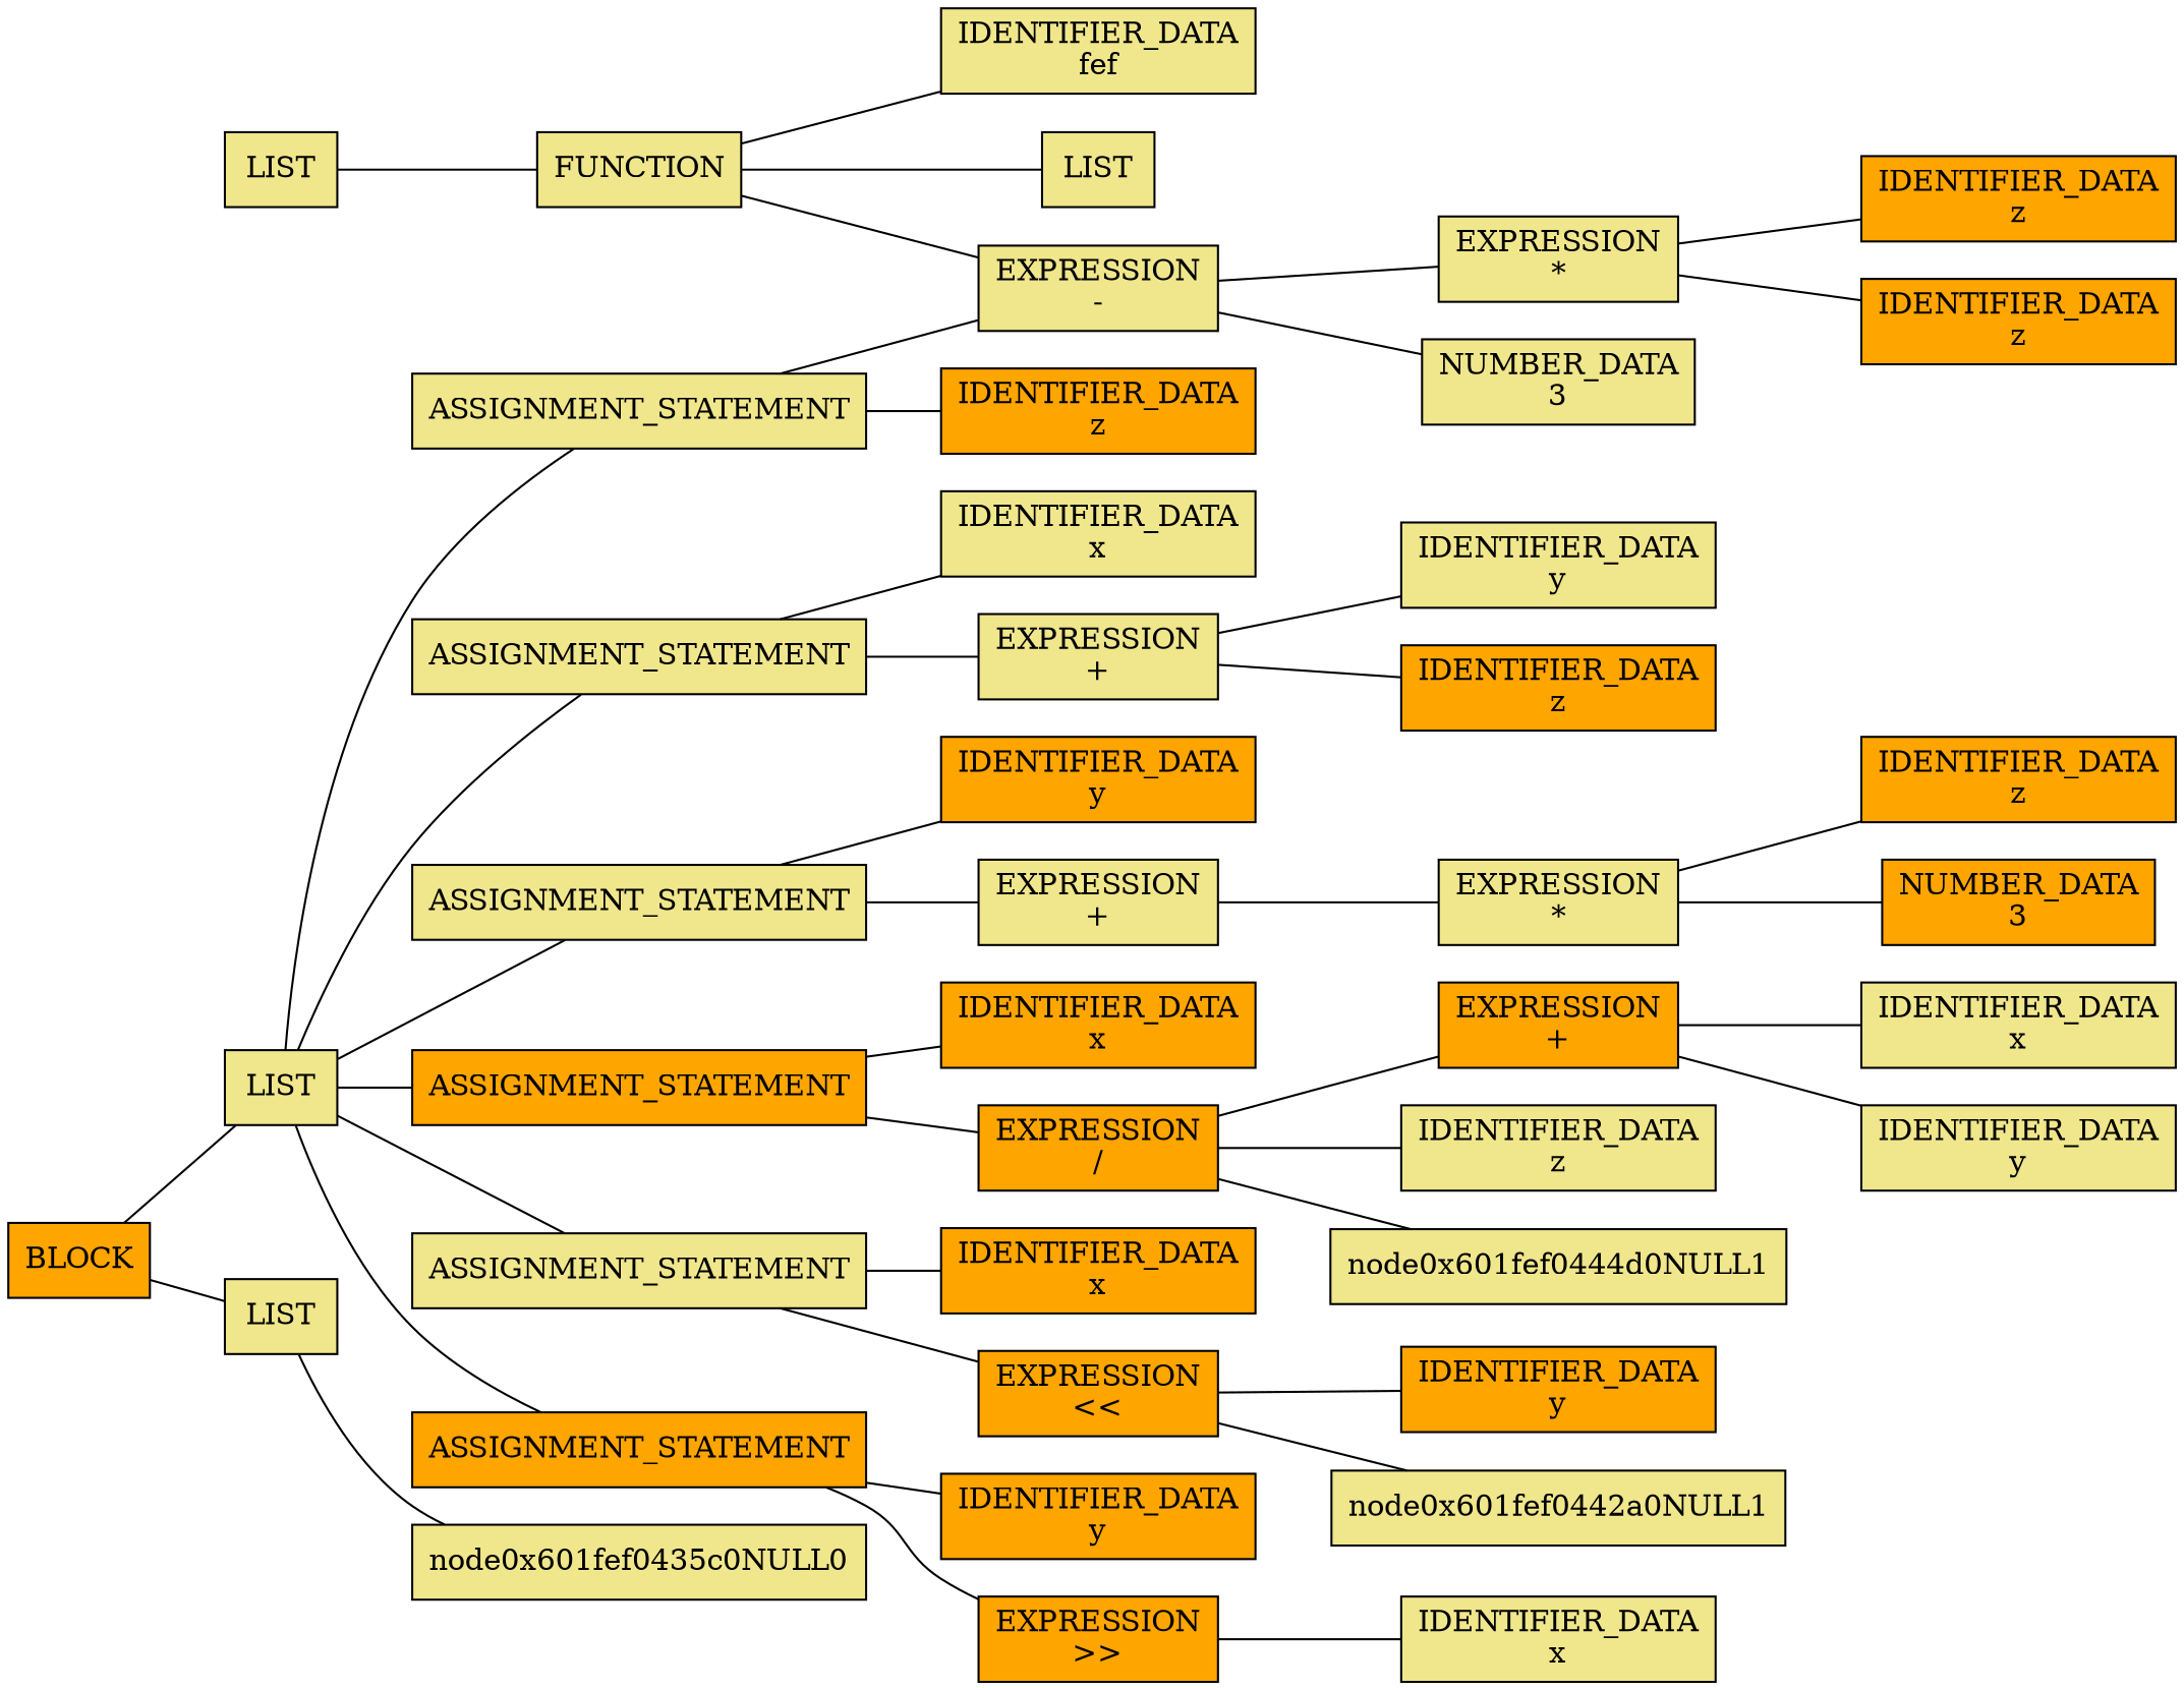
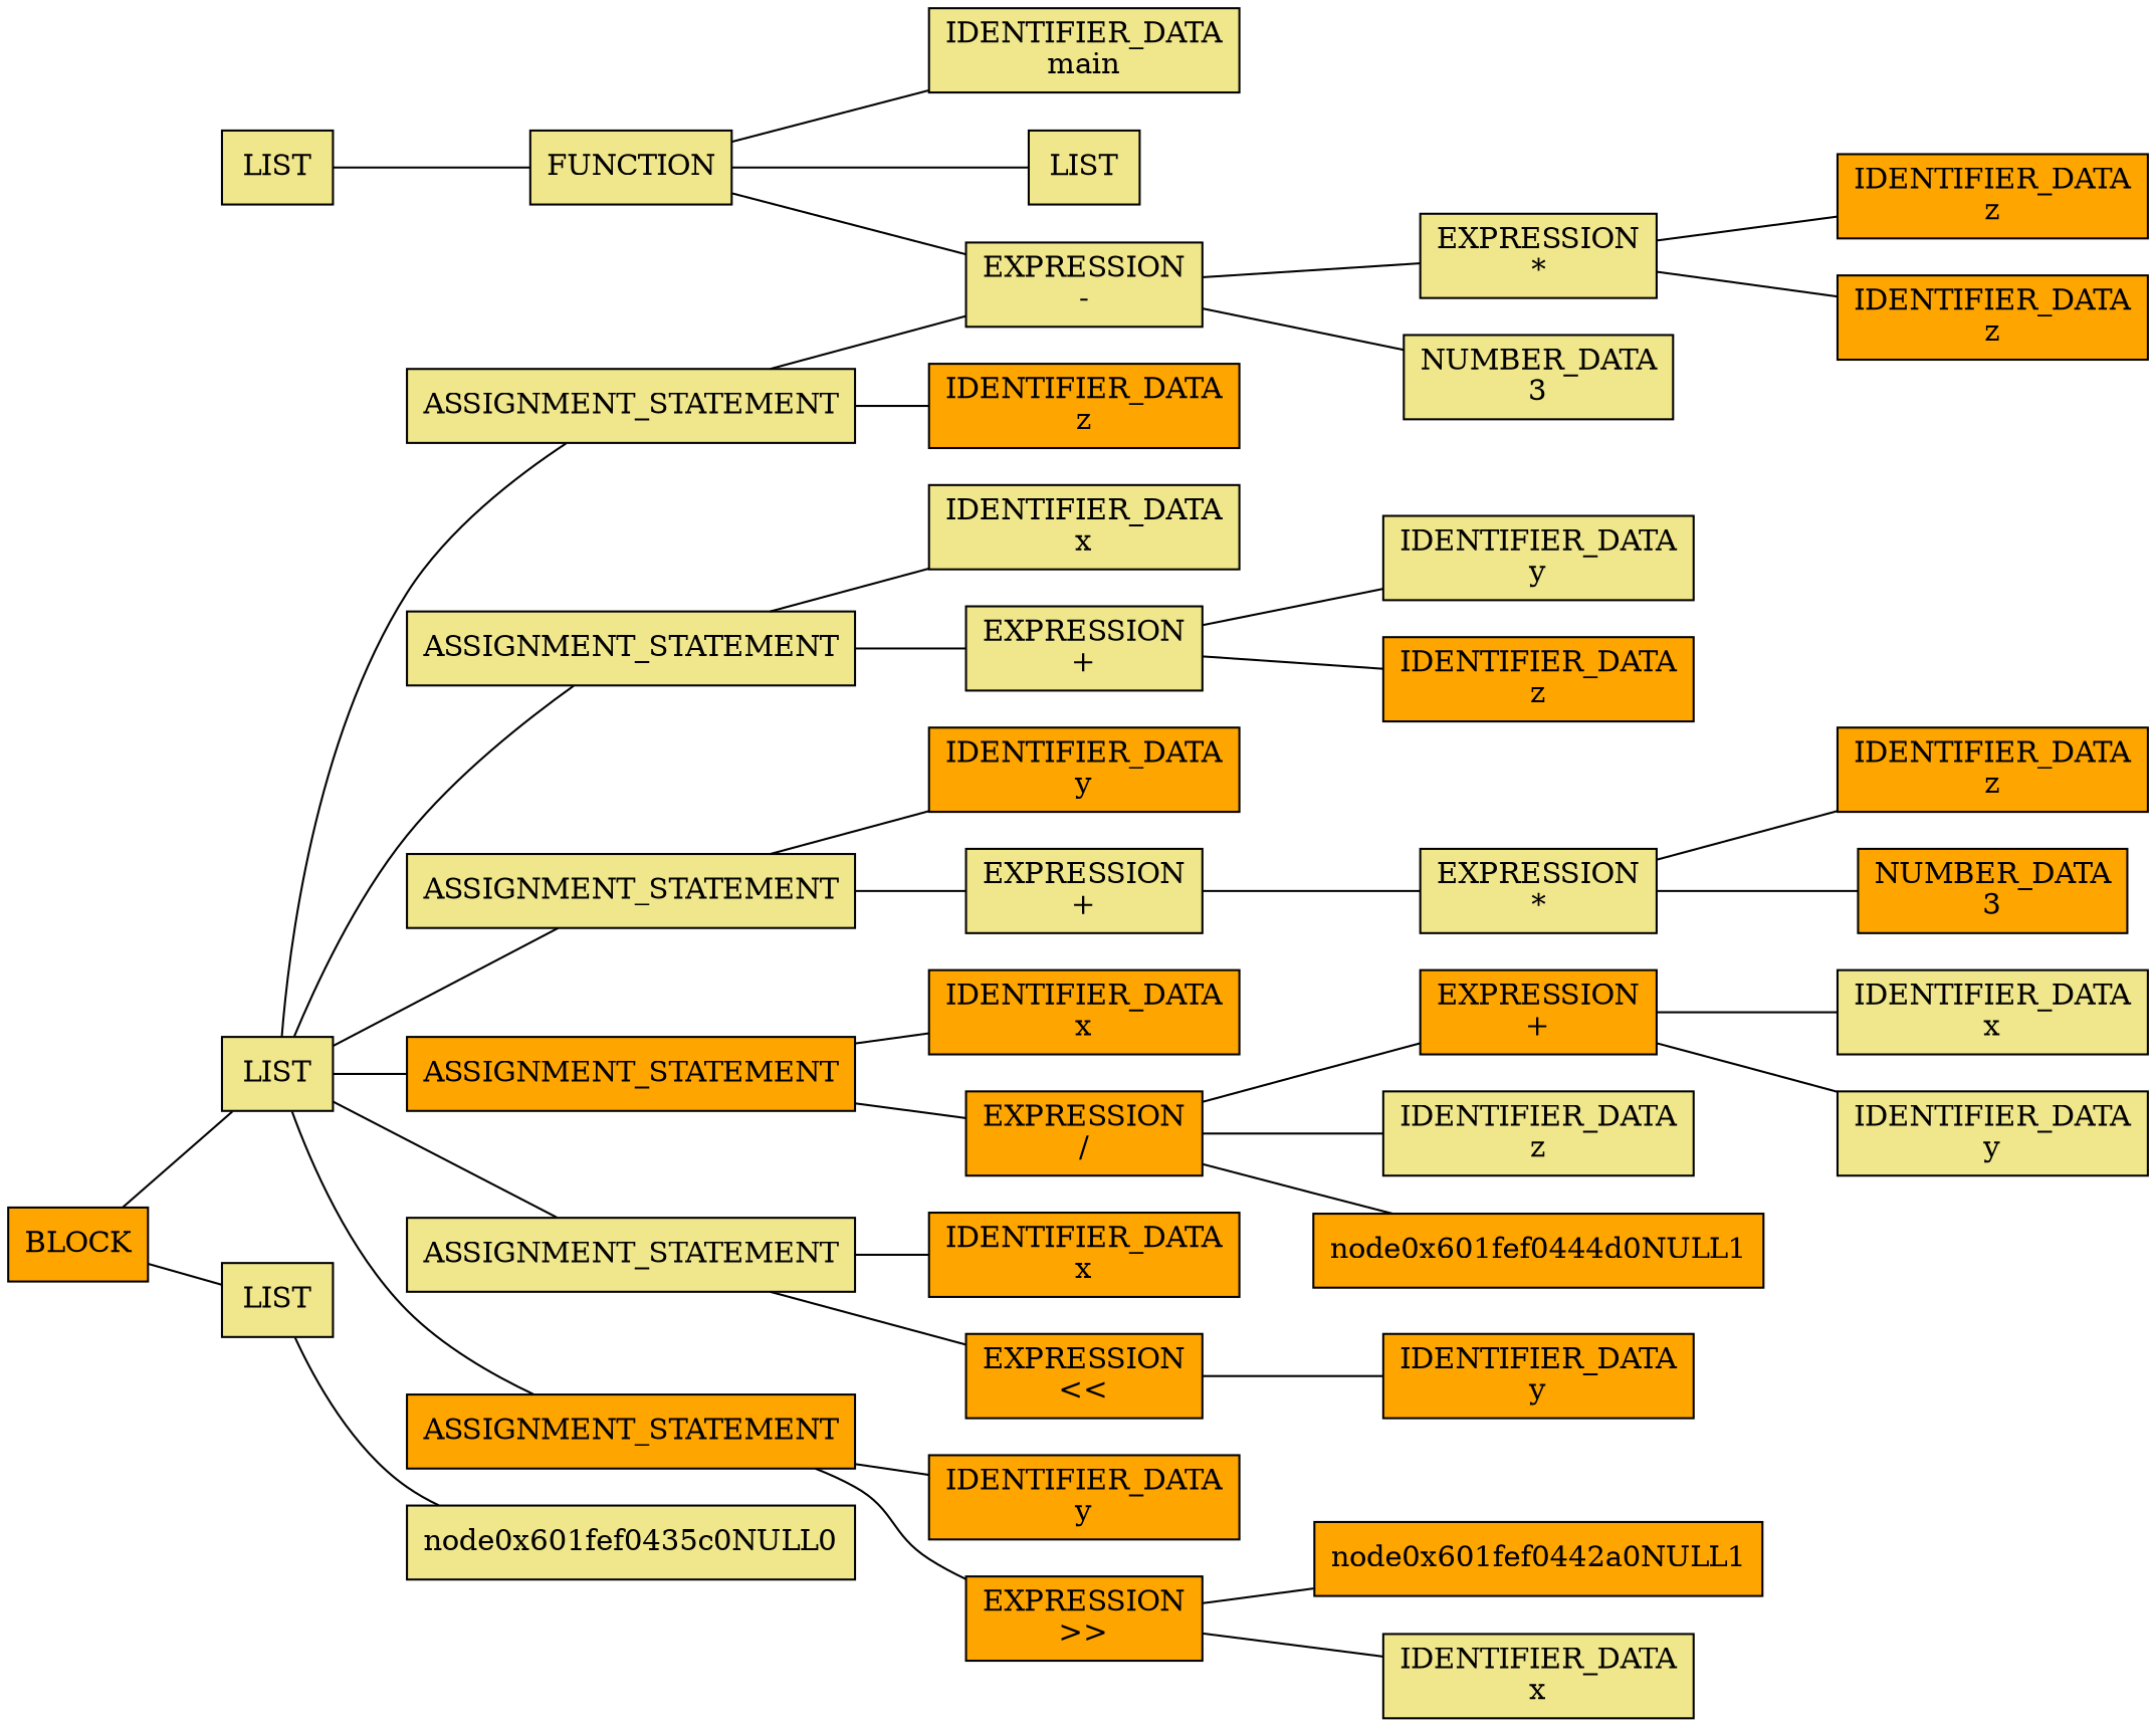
  graph {
    rankdir=LR
    node [fillcolor=khaki shape=box style=filled]
    n1 [height=0.5 label=LIST width=0.75]
    n2 [height=0.5 label=FUNCTION width=1.1701]
-   n3 [height=0.56944 label="IDENTIFIER_DATA\nfef" width=1.8368]
+   n3 [height=0.56944 label="IDENTIFIER_DATA\nmain" width=1.8368]
    n4 [height=0.5 label=LIST width=0.75]
    n5 [height=0.56944 label="EXPRESSION\n-" width=1.3576]
    n6 [fillcolor=orange height=0.5 label=BLOCK width=0.85764]
    n7 [height=0.5 label=LIST width=0.75]
    n8 [height=0.5 label=LIST width=0.75]
    node0x601fef0435c0NULL0 [height=0.5 width=2.4097]
    n10 [height=0.5 label=ASSIGNMENT_STATEMENT width=2.6285]
    n11 [height=0.5 label=ASSIGNMENT_STATEMENT width=2.6285]
    n12 [height=0.5 label=ASSIGNMENT_STATEMENT width=2.6285]
    n13 [fillcolor=orange height=0.5 label=ASSIGNMENT_STATEMENT width=2.6285]
    n14 [height=0.5 label=ASSIGNMENT_STATEMENT width=2.6285]
    n15 [fillcolor=orange height=0.5 label=ASSIGNMENT_STATEMENT width=2.6285]
    n16 [height=0.56944 label="IDENTIFIER_DATA\nx" width=1.8368]
    n17 [height=0.56944 label="EXPRESSION\n+" width=1.3576]
    n18 [fillcolor=orange height=0.56944 label="IDENTIFIER_DATA\ny" width=1.8368]
    n19 [height=0.56944 label="EXPRESSION\n+" width=1.3576]
    n20 [fillcolor=orange height=0.56944 label="IDENTIFIER_DATA\nz" width=1.8368]
    n21 [fillcolor=orange height=0.56944 label="IDENTIFIER_DATA\nx" width=1.8368]
    n22 [fillcolor=orange height=0.56944 label="EXPRESSION\n/" width=1.3576]
    n23 [fillcolor=orange height=0.56944 label="IDENTIFIER_DATA\nx" width=1.8368]
    n24 [fillcolor=orange height=0.56944 label="EXPRESSION\n<<" width=1.3576]
    n25 [fillcolor=orange height=0.56944 label="IDENTIFIER_DATA\ny" width=1.8368]
    n26 [fillcolor=orange height=0.56944 label="EXPRESSION\n>>" width=1.3576]
    n27 [height=0.56944 label="IDENTIFIER_DATA\ny" width=1.8368]
    n28 [fillcolor=orange height=0.56944 label="IDENTIFIER_DATA\nz" width=1.8368]
    n29 [height=0.56944 label="EXPRESSION\n*" width=1.3576]
    n30 [height=0.56944 label="EXPRESSION\n*" width=1.3576]
    n31 [height=0.56944 label="NUMBER_DATA\n3" width=1.6181]
    n32 [fillcolor=orange height=0.56944 label="EXPRESSION\n+" width=1.3576]
    n33 [height=0.56944 label="IDENTIFIER_DATA\nz" width=1.8368]
-   node0x601fef0444d0NULL1 [height=0.5 width=2.4201]
+   node0x601fef0444d0NULL1 [fillcolor=orange height=0.5 width=2.4201]
    n35 [fillcolor=orange height=0.56944 label="IDENTIFIER_DATA\ny" width=1.8368]
-   node0x601fef0442a0NULL1 [height=0.5 width=2.4097]
+   node0x601fef0442a0NULL1 [fillcolor=orange height=0.5 width=2.4097]
    n37 [height=0.56944 label="IDENTIFIER_DATA\nx" width=1.8368]
    n38 [fillcolor=orange height=0.56944 label="IDENTIFIER_DATA\nz" width=1.8368]
    n39 [fillcolor=orange height=0.56944 label="NUMBER_DATA\n3" width=1.6181]
    n40 [fillcolor=orange height=0.56944 label="IDENTIFIER_DATA\nz" width=1.8368]
    n41 [fillcolor=orange height=0.56944 label="IDENTIFIER_DATA\nz" width=1.8368]
    n42 [height=0.56944 label="IDENTIFIER_DATA\nx" width=1.8368]
    n43 [height=0.56944 label="IDENTIFIER_DATA\ny" width=1.8368]
    n1 -- n2
    n2 -- n3
    n2 -- n4
    n2 -- n5
    n5 -- n30
    n5 -- n31
    n6 -- n7
    n6 -- n8
    n7 -- node0x601fef0435c0NULL0
    n8 -- n10
    n8 -- n11
    n8 -- n12
    n8 -- n13
    n8 -- n14
    n8 -- n15
    n10 -- n16
    n10 -- n17
    n11 -- n18
    n11 -- n19
    n12 -- n5
    n12 -- n20
    n13 -- n21
    n13 -- n22
    n14 -- n23
    n14 -- n24
    n15 -- n25
    n15 -- n26
    n17 -- n27
    n17 -- n28
    n19 -- n29
    n22 -- n32
    n22 -- n33
    n22 -- node0x601fef0444d0NULL1
    n24 -- n35
-   n24 -- node0x601fef0442a0NULL1
+   n26 -- node0x601fef0442a0NULL1
    n26 -- n37
    n29 -- n38
    n29 -- n39
    n30 -- n40
    n30 -- n41
    n32 -- n42
    n32 -- n43
  }
